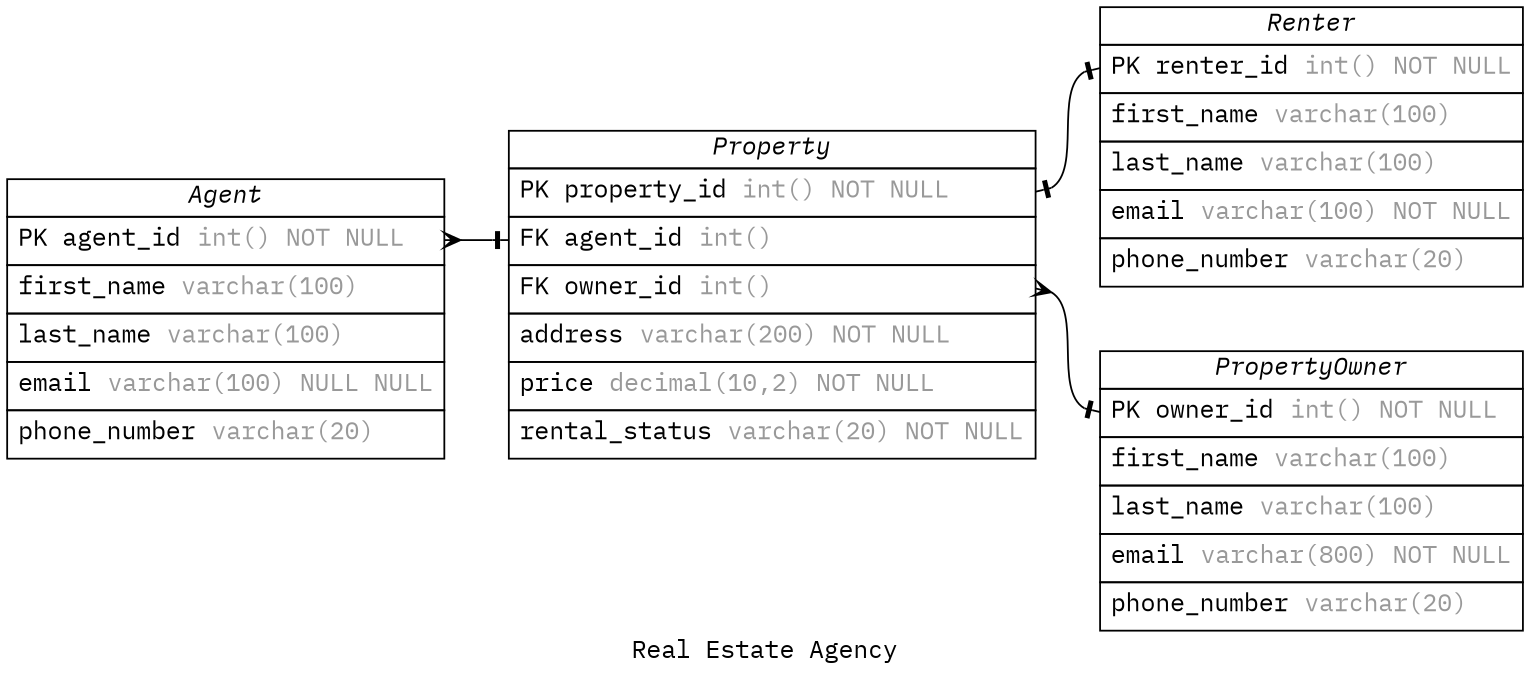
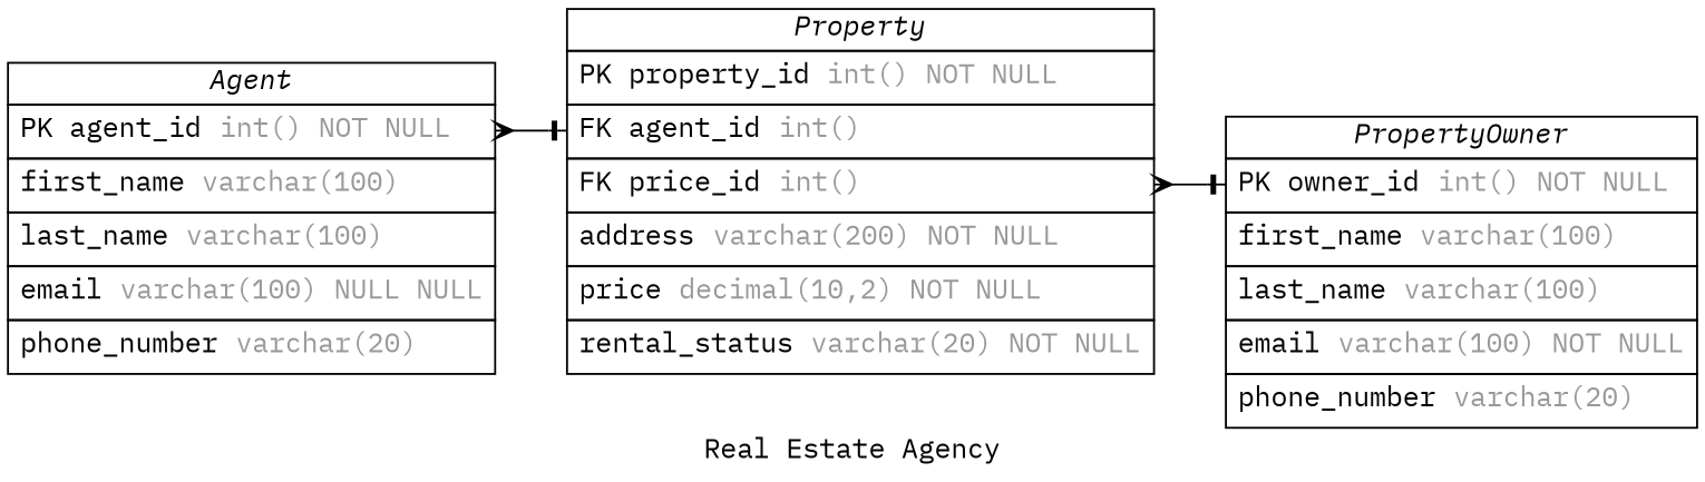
  digraph {
    concentrate=true
    fontname="IBM Plex Mono"
    label="Real Estate Agency"
    nodesep=0.5
    rankdir=LR
    splines=spline
    node [fontname="IBM Plex Mono" shape=plain]
    edge [arrowhead=noneotee arrowsize=0.9 arrowtail=ocrow dir=both fontname="IBM Plex Mono" fontsize=12 labelangle=32 labeldistance=1.8 penwidth=1.0]
    n1 [label=<         <table border="0" cellborder="1" cellspacing="0" >         <tr><td><i>Agent</i></td></tr>         <tr><td port="agent_id" align="left" cellpadding="5">PK agent_id <font color="grey60">int() NOT NULL</font></td></tr>         <tr><td port="first_name" align="left" cellpadding="5">first_name <font color="grey60">varchar(100)</font></td></tr>         <tr><td port="last_name" align="left" cellpadding="5">last_name <font color="grey60">varchar(100)</font></td></tr>         <tr><td port="email" align="left" cellpadding="5">email <font color="grey60">varchar(100) NULL NULL</font></td></tr>         <tr><td port="phone_number" align="left" cellpadding="5">phone_number <font color="grey60">varchar(20)</font></td></tr>     </table>>]
-   n2 [label=<         <table border="0" cellborder="1" cellspacing="0" >         <tr><td><i>Property</i></td></tr>         <tr><td port="property_id" align="left" cellpadding="5">PK property_id <font color="grey60">int() NOT NULL</font></td></tr>         <tr><td port="agent_id" align="left" cellpadding="5">FK agent_id <font color="grey60">int()</font></td></tr>         <tr><td port="owner_id" align="left" cellpadding="5">FK owner_id <font color="grey60">int()</font></td></tr>         <tr><td port="address" align="left" cellpadding="5">address <font color="grey60">varchar(200) NOT NULL</font></td></tr>         <tr><td port="price" align="left" cellpadding="5">price <font color="grey60">decimal(10,2) NOT NULL</font></td></tr>         <tr><td port="rental_status" align="left" cellpadding="5">rental_status <font color="grey60">varchar(20) NOT NULL</font></td></tr>     </table>>]
-   n3 [label=<         <table border="0" cellborder="1" cellspacing="0" >         <tr><td><i>PropertyOwner</i></td></tr>         <tr><td port="owner_id" align="left" cellpadding="5">PK owner_id <font color="grey60">int() NOT NULL</font></td></tr>         <tr><td port="first_name" align="left" cellpadding="5">first_name <font color="grey60">varchar(100)</font></td></tr>         <tr><td port="last_name" align="left" cellpadding="5">last_name <font color="grey60">varchar(100)</font></td></tr>         <tr><td port="email" align="left" cellpadding="5">email <font color="grey60">varchar(800) NOT NULL</font></td></tr>         <tr><td port="phone_number" align="left" cellpadding="5">phone_number <font color="grey60">varchar(20)</font></td></tr>     </table>>]
-   n4 [label=<         <table border="0" cellborder="1" cellspacing="0" >         <tr><td><i>Renter</i></td></tr>         <tr><td port="renter_id" align="left" cellpadding="5">PK renter_id <font color="grey60">int() NOT NULL</font></td></tr>         <tr><td port="first_name" align="left" cellpadding="5">first_name <font color="grey60">varchar(100)</font></td></tr>         <tr><td port="last_name" align="left" cellpadding="5">last_name <font color="grey60">varchar(100)</font></td></tr>         <tr><td port="email" align="left" cellpadding="5">email <font color="grey60">varchar(100) NOT NULL</font></td></tr>         <tr><td port="phone_number" align="left" cellpadding="5">phone_number <font color="grey60">varchar(20)</font></td></tr>     </table>>]
+   n2 [label=<         <table border="0" cellborder="1" cellspacing="0" >         <tr><td><i>Property</i></td></tr>         <tr><td port="property_id" align="left" cellpadding="5">PK property_id <font color="grey60">int() NOT NULL</font></td></tr>         <tr><td port="agent_id" align="left" cellpadding="5">FK agent_id <font color="grey60">int()</font></td></tr>         <tr><td port="owner_id" align="left" cellpadding="5">FK price_id <font color="grey60">int()</font></td></tr>         <tr><td port="address" align="left" cellpadding="5">address <font color="grey60">varchar(200) NOT NULL</font></td></tr>         <tr><td port="price" align="left" cellpadding="5">price <font color="grey60">decimal(10,2) NOT NULL</font></td></tr>         <tr><td port="rental_status" align="left" cellpadding="5">rental_status <font color="grey60">varchar(20) NOT NULL</font></td></tr>     </table>>]
+   n3 [label=<         <table border="0" cellborder="1" cellspacing="0" >         <tr><td><i>PropertyOwner</i></td></tr>         <tr><td port="owner_id" align="left" cellpadding="5">PK owner_id <font color="grey60">int() NOT NULL</font></td></tr>         <tr><td port="first_name" align="left" cellpadding="5">first_name <font color="grey60">varchar(100)</font></td></tr>         <tr><td port="last_name" align="left" cellpadding="5">last_name <font color="grey60">varchar(100)</font></td></tr>         <tr><td port="email" align="left" cellpadding="5">email <font color="grey60">varchar(100) NOT NULL</font></td></tr>         <tr><td port="phone_number" align="left" cellpadding="5">phone_number <font color="grey60">varchar(20)</font></td></tr>     </table>>]
    n1 -> n2 [headport=agent_id tailport=agent_id]
    n2 -> n3 [headport=owner_id tailport=owner_id]
-   n2 -> n4 [arrowtail=noneotee headport=renter_id tailport=property_id]
  }
